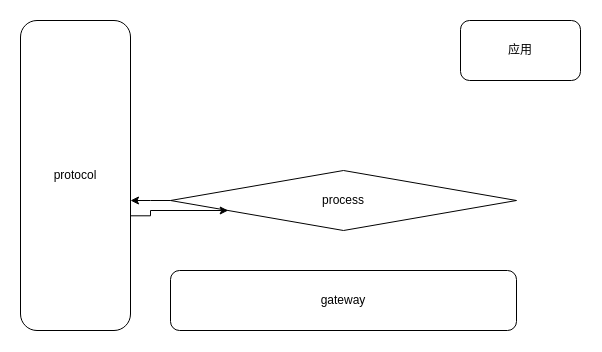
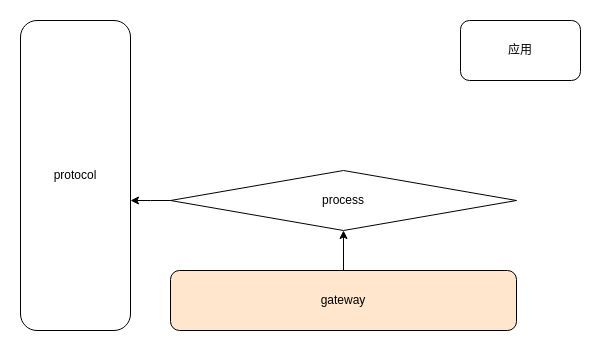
  <mxCell id="0" />
  <mxCell id="1" parent="0" />
- <mxCell id="3" value="gateway" style="rounded=1;whiteSpace=wrap;html=1;" vertex="1" parent="1"><mxGeometry x="170" y="270" width="346" height="60" as="geometry" /></mxCell>
+ <mxCell id="2" value="" style="edgeStyle=orthogonalEdgeStyle;rounded=0;orthogonalLoop=1;jettySize=auto;html=1;" edge="1" parent="1" source="3" target="5"><mxGeometry relative="1" as="geometry" /></mxCell>
+ <mxCell id="3" value="gateway" style="rounded=1;whiteSpace=wrap;html=1;fillColor=#ffe6cc;" vertex="1" parent="1"><mxGeometry x="170" y="270" width="346" height="60" as="geometry" /></mxCell>
  <mxCell id="4" style="edgeStyle=orthogonalEdgeStyle;rounded=0;orthogonalLoop=1;jettySize=auto;html=1;exitX=0;exitY=0.5;exitDx=0;exitDy=0;" edge="1" parent="1" source="5"><mxGeometry relative="1" as="geometry"><mxPoint x="130" y="200" as="targetPoint" /></mxGeometry></mxCell>
  <mxCell id="5" value="process" style="rhombus;whiteSpace=wrap;html=1;" vertex="1" parent="1"><mxGeometry x="170" y="170" width="346" height="60" as="geometry" /></mxCell>
- <mxCell id="6" style="edgeStyle=orthogonalEdgeStyle;rounded=0;orthogonalLoop=1;jettySize=auto;html=1;entryX=0;entryY=0.75;entryDx=0;entryDy=0;exitX=0.993;exitY=0.63;exitDx=0;exitDy=0;exitPerimeter=0;" edge="1" parent="1" source="7" target="5"><mxGeometry relative="1" as="geometry" /></mxCell>
  <mxCell id="7" value="protocol" style="rounded=1;whiteSpace=wrap;html=1;" vertex="1" parent="1"><mxGeometry x="20" y="20" width="110" height="310" as="geometry" /></mxCell>
  <mxCell id="8" value="应用" style="rounded=1;whiteSpace=wrap;html=1;" vertex="1" parent="1"><mxGeometry x="460" y="20" width="120" height="60" as="geometry" /></mxCell>
